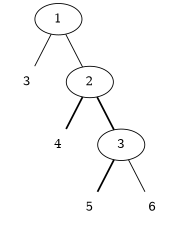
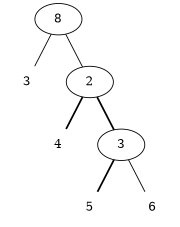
  graph {
    node [shape=plaintext]
    edge [style=solid]
-   n1 [label=1 shape=""]
+   n1 [label=8 shape=""]
    3
    n3 [label=2 shape=""]
    4
    n5 [label=3 shape=""]
    5
    6
    n1 -- 3
    n1 -- n3
    n3 -- 4 [style=bold]
    n3 -- n5 [style=bold]
    n5 -- 5 [style=bold]
    n5 -- 6
  }
